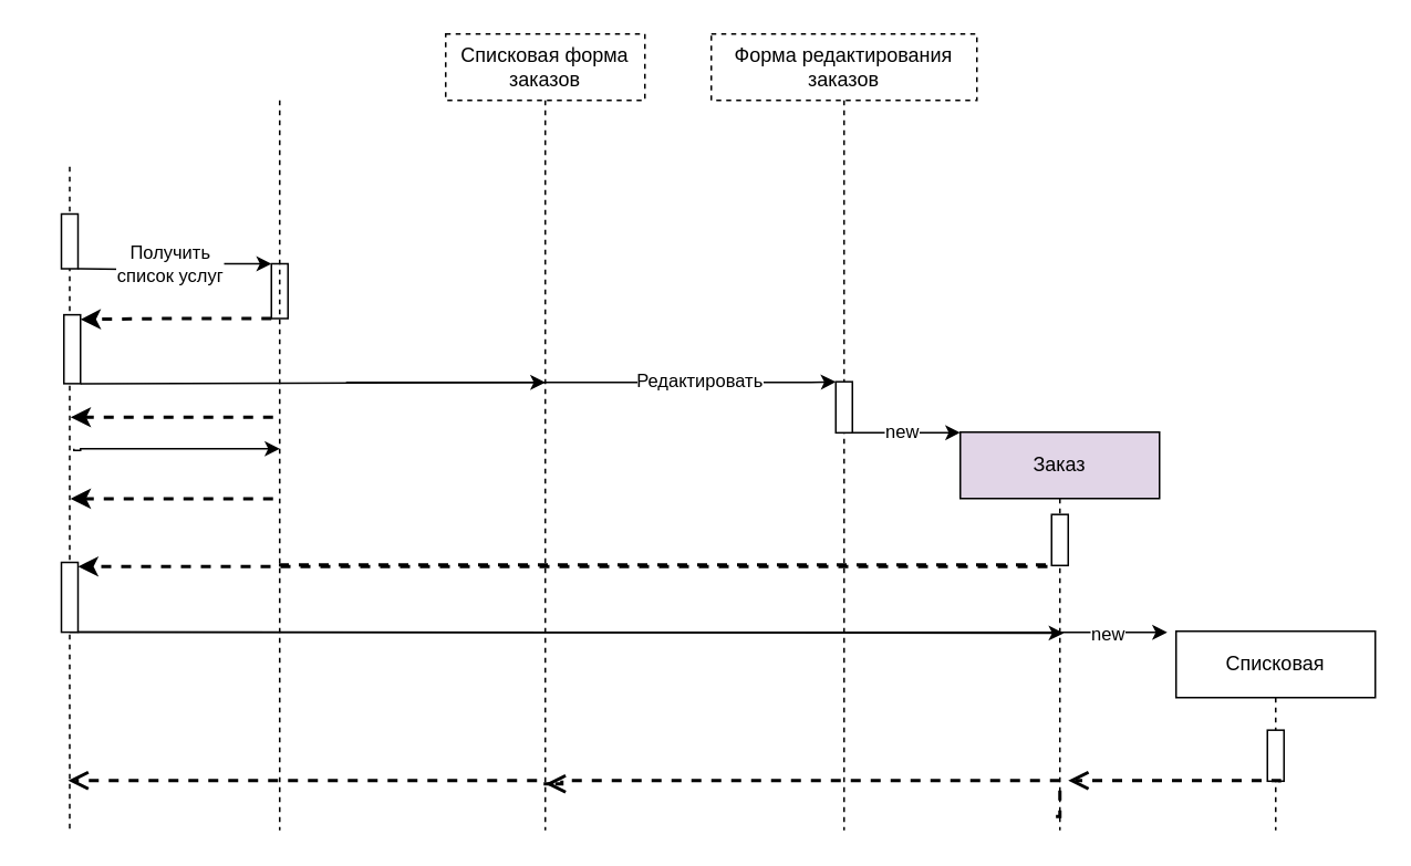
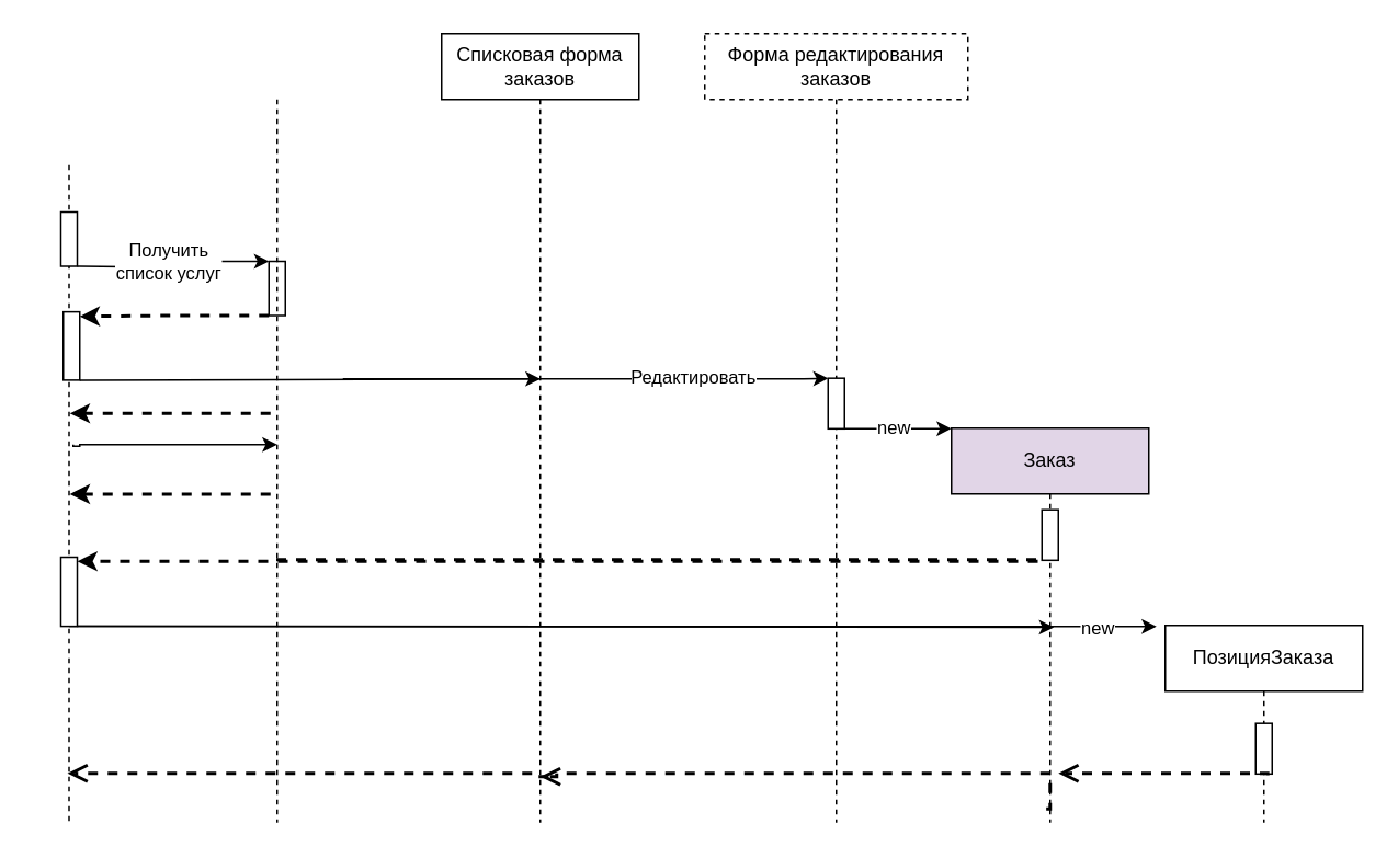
  <mxCell id="0" />
  <mxCell id="1" parent="0" />
- <mxCell id="2" value="Списковая форма заказов" style="rounded=0;whiteSpace=wrap;html=1;dashed=1;" vertex="1" parent="1"><mxGeometry x="268" y="20" width="120" height="40" as="geometry" /></mxCell>
+ <mxCell id="2" value="Списковая форма заказов" style="rounded=0;whiteSpace=wrap;html=1;" vertex="1" parent="1"><mxGeometry x="268" y="20" width="120" height="40" as="geometry" /></mxCell>
  <mxCell id="3" value="Форма редактирования заказов" style="rounded=0;whiteSpace=wrap;html=1;dashed=1;" vertex="1" parent="1"><mxGeometry x="428" y="20" width="160" height="40" as="geometry" /></mxCell>
  <mxCell id="4" value="" style="line;strokeWidth=1;direction=south;html=1;dashed=1;" vertex="1" parent="1"><mxGeometry x="36.5" y="100" width="10" height="400" as="geometry" /></mxCell>
  <mxCell id="5" style="edgeStyle=orthogonalEdgeStyle;rounded=0;orthogonalLoop=1;jettySize=auto;html=1;exitX=0;exitY=1;exitDx=0;exitDy=0;entryX=1;entryY=0;entryDx=0;entryDy=0;" edge="1" parent="1" source="7" target="11"><mxGeometry relative="1" as="geometry"><mxPoint x="158" y="161" as="targetPoint" /><mxPoint x="38" y="160" as="sourcePoint" /><Array as="points"><mxPoint x="48" y="162" /><mxPoint x="88" y="162" /><mxPoint x="88" y="159" /></Array></mxGeometry></mxCell>
  <mxCell id="6" value="Получить &lt;br&gt;список услуг" style="edgeLabel;html=1;align=center;verticalAlign=middle;resizable=0;points=[];" vertex="1" connectable="0" parent="5"><mxGeometry x="-0.011" relative="1" as="geometry"><mxPoint as="offset" /></mxGeometry></mxCell>
  <mxCell id="7" value="" style="rounded=0;whiteSpace=wrap;html=1;rotation=-90;" vertex="1" parent="1"><mxGeometry x="25" y="140" width="33" height="10" as="geometry" /></mxCell>
  <mxCell id="8" style="edgeStyle=orthogonalEdgeStyle;rounded=0;orthogonalLoop=1;jettySize=auto;html=1;exitX=0;exitY=1;exitDx=0;exitDy=0;" edge="1" parent="1" source="9"><mxGeometry relative="1" as="geometry"><mxPoint x="328" y="230" as="targetPoint" /><Array as="points"><mxPoint x="48" y="230" /><mxPoint x="318" y="230" /></Array></mxGeometry></mxCell>
  <mxCell id="9" value="" style="rounded=0;whiteSpace=wrap;html=1;rotation=-90;" vertex="1" parent="1"><mxGeometry x="22.25" y="205" width="41.5" height="10" as="geometry" /></mxCell>
  <mxCell id="10" style="edgeStyle=orthogonalEdgeStyle;rounded=0;orthogonalLoop=1;jettySize=auto;html=1;exitX=0;exitY=0;exitDx=0;exitDy=0;dashed=1;strokeWidth=2;" edge="1" parent="1" source="11"><mxGeometry relative="1" as="geometry"><mxPoint x="48" y="192" as="targetPoint" /><Array as="points"><mxPoint x="106" y="192" /><mxPoint x="50" y="192" /></Array></mxGeometry></mxCell>
  <mxCell id="11" value="" style="rounded=0;whiteSpace=wrap;html=1;rotation=-90;" vertex="1" parent="1"><mxGeometry x="151.5" y="170" width="33" height="10" as="geometry" /></mxCell>
  <mxCell id="12" value="" style="line;strokeWidth=1;direction=south;html=1;dashed=1;perimeterSpacing=0;shadow=0;" vertex="1" parent="1"><mxGeometry x="163" y="60" width="10" height="440" as="geometry" /></mxCell>
  <mxCell id="13" value="" style="line;strokeWidth=1;direction=south;html=1;dashed=1;perimeterSpacing=0;shadow=0;" vertex="1" parent="1"><mxGeometry x="323" y="60" width="10" height="440" as="geometry" /></mxCell>
  <mxCell id="14" value="" style="line;strokeWidth=1;direction=south;html=1;dashed=1;perimeterSpacing=0;shadow=0;" vertex="1" parent="1"><mxGeometry x="503" y="60" width="10" height="440" as="geometry" /></mxCell>
  <mxCell id="15" value="Заказ" style="rounded=0;whiteSpace=wrap;html=1;fillColor=#e1d5e7;" vertex="1" parent="1"><mxGeometry x="578" y="260" width="120" height="40" as="geometry" /></mxCell>
- <mxCell id="16" value="Списковая" style="rounded=0;whiteSpace=wrap;html=1;" vertex="1" parent="1"><mxGeometry x="708" y="380" width="120" height="40" as="geometry" /></mxCell>
+ <mxCell id="16" value="ПозицияЗаказа" style="rounded=0;whiteSpace=wrap;html=1;" vertex="1" parent="1"><mxGeometry x="708" y="380" width="120" height="40" as="geometry" /></mxCell>
  <mxCell id="17" style="edgeStyle=orthogonalEdgeStyle;rounded=0;orthogonalLoop=1;jettySize=auto;html=1;exitX=0;exitY=1;exitDx=0;exitDy=0;entryX=1;entryY=0;entryDx=0;entryDy=0;" edge="1" parent="1" target="21"><mxGeometry relative="1" as="geometry"><mxPoint x="498" y="230" as="targetPoint" /><mxPoint x="208" y="229.98" as="sourcePoint" /><Array as="points"><mxPoint x="488" y="230" /></Array></mxGeometry></mxCell>
  <mxCell id="18" value="Редактировать" style="edgeLabel;html=1;align=center;verticalAlign=middle;resizable=0;points=[];" vertex="1" connectable="0" parent="17"><mxGeometry x="0.434" y="1" relative="1" as="geometry"><mxPoint as="offset" /></mxGeometry></mxCell>
  <mxCell id="19" style="edgeStyle=orthogonalEdgeStyle;rounded=0;orthogonalLoop=1;jettySize=auto;html=1;exitX=0;exitY=0;exitDx=0;exitDy=0;" edge="1" parent="1" source="21"><mxGeometry relative="1" as="geometry"><mxPoint x="578" y="260.286" as="targetPoint" /><Array as="points"><mxPoint x="518" y="260" /><mxPoint x="518" y="260" /></Array></mxGeometry></mxCell>
  <mxCell id="20" value="new" style="edgeLabel;html=1;align=center;verticalAlign=middle;resizable=0;points=[];" vertex="1" connectable="0" parent="19"><mxGeometry x="0.036" y="1" relative="1" as="geometry"><mxPoint as="offset" /></mxGeometry></mxCell>
  <mxCell id="21" value="" style="rounded=0;whiteSpace=wrap;html=1;rotation=-90;" vertex="1" parent="1"><mxGeometry x="492.63" y="240" width="30.75" height="10" as="geometry" /></mxCell>
  <mxCell id="22" value="" style="line;strokeWidth=1;direction=south;html=1;dashed=1;perimeterSpacing=0;shadow=0;" vertex="1" parent="1"><mxGeometry x="633" y="300" width="10" height="200" as="geometry" /></mxCell>
  <mxCell id="23" value="" style="rounded=0;whiteSpace=wrap;html=1;rotation=-90;" vertex="1" parent="1"><mxGeometry x="622.62" y="320" width="30.75" height="10" as="geometry" /></mxCell>
  <mxCell id="24" style="edgeStyle=orthogonalEdgeStyle;rounded=0;orthogonalLoop=1;jettySize=auto;html=1;exitX=0;exitY=0;exitDx=0;exitDy=0;dashed=1;strokeWidth=2;" edge="1" parent="1"><mxGeometry relative="1" as="geometry"><mxPoint x="163" y="250" as="sourcePoint" /><mxPoint x="42" y="251" as="targetPoint" /><Array as="points"><mxPoint x="163" y="251" /><mxPoint x="98" y="251" /></Array></mxGeometry></mxCell>
  <mxCell id="25" style="edgeStyle=orthogonalEdgeStyle;rounded=0;orthogonalLoop=1;jettySize=auto;html=1;exitX=0;exitY=0;exitDx=0;exitDy=0;dashed=1;strokeWidth=2;" edge="1" parent="1"><mxGeometry relative="1" as="geometry"><mxPoint x="167.5" y="340" as="sourcePoint" /><mxPoint x="46.5" y="341" as="targetPoint" /><Array as="points"><mxPoint x="632.5" y="340" /></Array></mxGeometry></mxCell>
  <mxCell id="26" style="edgeStyle=orthogonalEdgeStyle;rounded=0;orthogonalLoop=1;jettySize=auto;html=1;exitX=0;exitY=0;exitDx=0;exitDy=0;dashed=1;strokeWidth=2;" edge="1" parent="1"><mxGeometry relative="1" as="geometry"><mxPoint x="163" y="299.09" as="sourcePoint" /><mxPoint x="42" y="300.09" as="targetPoint" /><Array as="points"><mxPoint x="163" y="300.09" /><mxPoint x="98" y="300.09" /></Array></mxGeometry></mxCell>
  <mxCell id="27" style="edgeStyle=orthogonalEdgeStyle;rounded=0;orthogonalLoop=1;jettySize=auto;html=1;exitX=0;exitY=1;exitDx=0;exitDy=0;" edge="1" parent="1" source="30"><mxGeometry relative="1" as="geometry"><mxPoint x="702.667" y="380.667" as="targetPoint" /><Array as="points"><mxPoint x="548" y="381" /><mxPoint x="548" y="381" /></Array></mxGeometry></mxCell>
  <mxCell id="28" value="new" style="edgeLabel;html=1;align=center;verticalAlign=middle;resizable=0;points=[];" vertex="1" connectable="0" parent="27"><mxGeometry x="0.887" y="-1" relative="1" as="geometry"><mxPoint x="1" as="offset" /></mxGeometry></mxCell>
  <mxCell id="29" style="edgeStyle=orthogonalEdgeStyle;rounded=0;orthogonalLoop=1;jettySize=auto;html=1;exitX=0;exitY=0.5;exitDx=0;exitDy=0;" edge="1" parent="1" source="30"><mxGeometry relative="1" as="geometry"><mxPoint x="640.286" y="381.143" as="targetPoint" /><Array as="points"><mxPoint x="188" y="381" /><mxPoint x="188" y="381" /></Array></mxGeometry></mxCell>
  <mxCell id="30" value="" style="rounded=0;whiteSpace=wrap;html=1;rotation=-90;" vertex="1" parent="1"><mxGeometry x="20.47" y="354.54" width="42.06" height="10" as="geometry" /></mxCell>
  <mxCell id="31" value="" style="line;strokeWidth=1;direction=south;html=1;dashed=1;perimeterSpacing=0;shadow=0;" vertex="1" parent="1"><mxGeometry x="763" y="420" width="10" height="80" as="geometry" /></mxCell>
  <mxCell id="32" value="" style="rounded=0;whiteSpace=wrap;html=1;rotation=-90;" vertex="1" parent="1"><mxGeometry x="752.63" y="450" width="30.75" height="10" as="geometry" /></mxCell>
  <mxCell id="33" style="edgeStyle=orthogonalEdgeStyle;rounded=0;orthogonalLoop=1;jettySize=auto;html=1;" edge="1" parent="1"><mxGeometry relative="1" as="geometry"><mxPoint x="168" y="270" as="targetPoint" /><mxPoint x="44" y="270" as="sourcePoint" /><Array as="points"><mxPoint x="44" y="271" /><mxPoint x="48" y="271" /><mxPoint x="48" y="270" /></Array></mxGeometry></mxCell>
  <mxCell id="34" value="" style="html=1;verticalAlign=bottom;endArrow=open;dashed=1;endSize=8;curved=0;rounded=0;edgeStyle=orthogonalEdgeStyle;entryX=0.944;entryY=0.233;entryDx=0;entryDy=0;entryPerimeter=0;strokeWidth=2;" edge="1" parent="1"><mxGeometry relative="1" as="geometry"><mxPoint x="770.33" y="471.2" as="sourcePoint" /><mxPoint x="643" y="470" as="targetPoint" /><Array as="points"><mxPoint x="770.33" y="470.2" /></Array></mxGeometry></mxCell>
  <mxCell id="35" value="" style="html=1;verticalAlign=bottom;endArrow=open;dashed=1;endSize=8;curved=0;rounded=0;edgeStyle=orthogonalEdgeStyle;exitX=0.958;exitY=0.74;exitDx=0;exitDy=0;exitPerimeter=0;strokeWidth=2;" edge="1" parent="1" source="22"><mxGeometry relative="1" as="geometry"><mxPoint x="460" y="491" as="sourcePoint" /><mxPoint x="328" y="472" as="targetPoint" /><Array as="points"><mxPoint x="638" y="492" /><mxPoint x="638" y="470" /><mxPoint x="338" y="470" /><mxPoint x="338" y="472" /></Array></mxGeometry></mxCell>
  <mxCell id="36" value="" style="html=1;verticalAlign=bottom;endArrow=open;dashed=1;endSize=8;curved=0;rounded=0;edgeStyle=orthogonalEdgeStyle;entryX=0.944;entryY=0.233;entryDx=0;entryDy=0;entryPerimeter=0;strokeWidth=2;" edge="1" parent="1"><mxGeometry relative="1" as="geometry"><mxPoint x="333" y="472" as="sourcePoint" /><mxPoint x="40.5" y="470" as="targetPoint" /><Array as="points"><mxPoint x="328" y="472" /><mxPoint x="328" y="470" /></Array></mxGeometry></mxCell>
